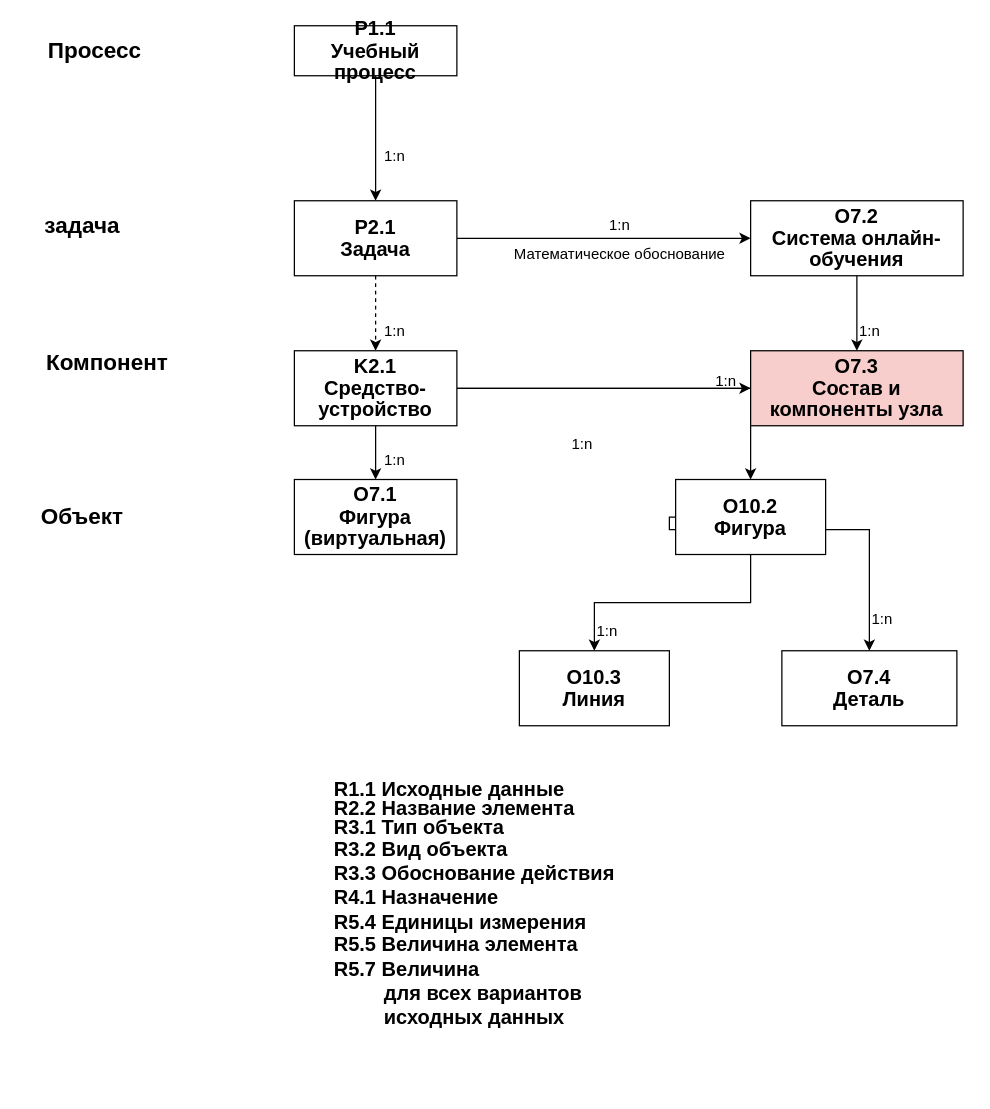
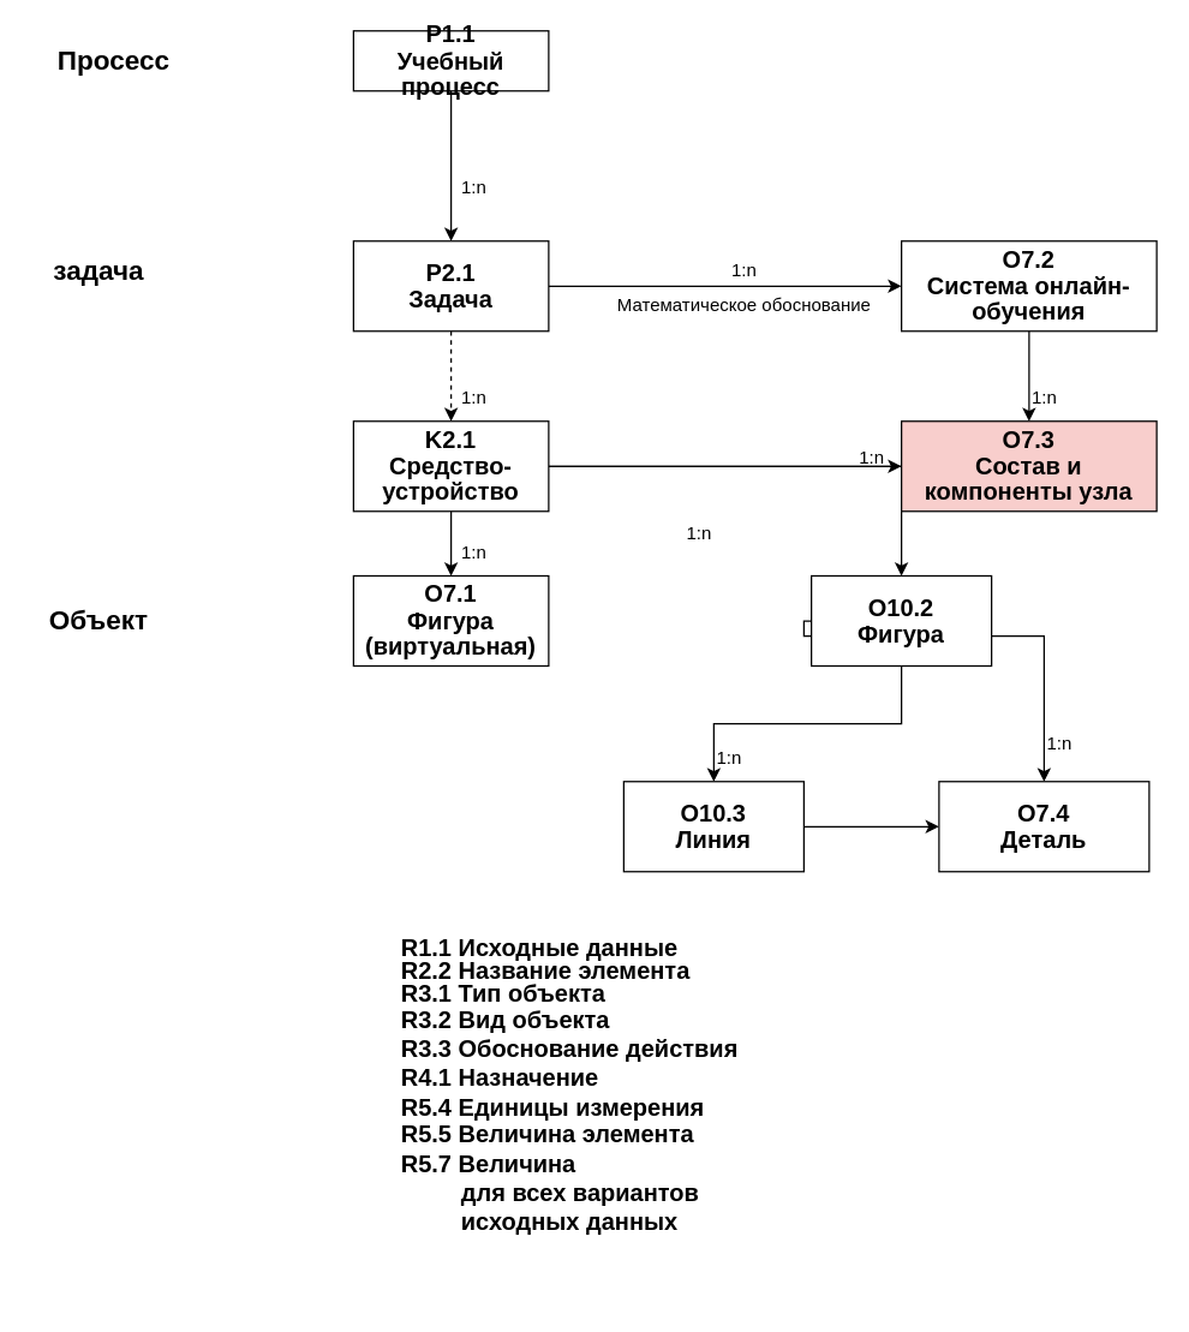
  <mxCell id="0" />
  <mxCell id="1" parent="0" />
  <mxCell id="2" value="" style="edgeStyle=orthogonalEdgeStyle;rounded=0;orthogonalLoop=1;jettySize=auto;html=1;" edge="1" parent="1" source="3" target="7"><mxGeometry relative="1" as="geometry" /></mxCell>
  <mxCell id="3" value="&lt;b&gt;&lt;span style=&quot;font-size:12.0pt;line-height:107%;&lt;br/&gt;font-family:&amp;quot;Times New Roman&amp;quot;,serif;mso-fareast-font-family:&amp;quot;Times New Roman&amp;quot;;&lt;br/&gt;mso-ansi-language:RU;mso-fareast-language:RU;mso-bidi-language:AR-SA&quot;&gt;P1.1&lt;br/&gt;Учебный процесс&lt;/span&gt;&lt;/b&gt;" style="rounded=0;whiteSpace=wrap;html=1;" vertex="1" parent="1"><mxGeometry x="235" y="20" width="130" height="40" as="geometry" /></mxCell>
  <mxCell id="4" value="&lt;font style=&quot;font-size: 18px;&quot;&gt;&lt;b&gt;Просесс&lt;/b&gt;&lt;/font&gt;" style="text;html=1;align=center;verticalAlign=middle;resizable=0;points=[];autosize=1;strokeColor=none;fillColor=none;" vertex="1" parent="1"><mxGeometry x="25" y="20" width="100" height="40" as="geometry" /></mxCell>
  <mxCell id="5" style="edgeStyle=orthogonalEdgeStyle;rounded=0;orthogonalLoop=1;jettySize=auto;html=1;exitX=1;exitY=0.5;exitDx=0;exitDy=0;entryX=0;entryY=0.5;entryDx=0;entryDy=0;" edge="1" parent="1" source="7" target="13"><mxGeometry relative="1" as="geometry" /></mxCell>
  <mxCell id="6" style="edgeStyle=orthogonalEdgeStyle;rounded=0;orthogonalLoop=1;jettySize=auto;html=1;exitX=0.5;exitY=1;exitDx=0;exitDy=0;entryX=0.5;entryY=0;entryDx=0;entryDy=0;dashed=1;" edge="1" parent="1" source="7" target="11"><mxGeometry relative="1" as="geometry" /></mxCell>
  <mxCell id="7" value="&lt;b&gt;&lt;span style=&quot;font-size:12.0pt;line-height:107%;&lt;br/&gt;font-family:&amp;quot;Times New Roman&amp;quot;,serif;mso-fareast-font-family:&amp;quot;Times New Roman&amp;quot;;&lt;br/&gt;mso-ansi-language:RU;mso-fareast-language:RU;mso-bidi-language:AR-SA&quot;&gt;P2.1&lt;br/&gt;Задача&lt;/span&gt;&lt;/b&gt;" style="whiteSpace=wrap;html=1;rounded=0;" vertex="1" parent="1"><mxGeometry x="235" y="160" width="130" height="60" as="geometry" /></mxCell>
  <mxCell id="8" style="edgeStyle=orthogonalEdgeStyle;rounded=0;orthogonalLoop=1;jettySize=auto;html=1;exitX=1;exitY=0.5;exitDx=0;exitDy=0;entryX=0;entryY=0.5;entryDx=0;entryDy=0;" edge="1" parent="1" source="11" target="18"><mxGeometry relative="1" as="geometry" /></mxCell>
  <mxCell id="9" style="edgeStyle=orthogonalEdgeStyle;rounded=0;orthogonalLoop=1;jettySize=auto;html=1;exitX=0.5;exitY=1;exitDx=0;exitDy=0;entryX=0.5;entryY=0;entryDx=0;entryDy=0;" edge="1" parent="1" source="11" target="14"><mxGeometry relative="1" as="geometry" /></mxCell>
  <mxCell id="10" style="edgeStyle=orthogonalEdgeStyle;rounded=0;orthogonalLoop=1;jettySize=auto;html=1;exitX=1;exitY=0.5;exitDx=0;exitDy=0;entryX=0.5;entryY=0;entryDx=0;entryDy=0;" edge="1" parent="1" source="11" target="17"><mxGeometry relative="1" as="geometry" /></mxCell>
  <mxCell id="11" value="&lt;b&gt;&lt;span style=&quot;font-size:12.0pt;line-height:107%;&lt;br/&gt;font-family:&amp;quot;Times New Roman&amp;quot;,serif;mso-fareast-font-family:&amp;quot;Times New Roman&amp;quot;;&lt;br/&gt;mso-ansi-language:RU;mso-fareast-language:RU;mso-bidi-language:AR-SA&quot;&gt;K2.1&lt;br/&gt;Средство-устройство&lt;/span&gt;&lt;/b&gt;" style="rounded=0;whiteSpace=wrap;html=1;" vertex="1" parent="1"><mxGeometry x="235" y="280" width="130" height="60" as="geometry" /></mxCell>
  <mxCell id="12" style="edgeStyle=orthogonalEdgeStyle;rounded=0;orthogonalLoop=1;jettySize=auto;html=1;exitX=0.5;exitY=1;exitDx=0;exitDy=0;entryX=0.5;entryY=0;entryDx=0;entryDy=0;" edge="1" parent="1" source="13" target="18"><mxGeometry relative="1" as="geometry" /></mxCell>
  <mxCell id="13" value="&lt;b&gt;&lt;span style=&quot;font-size:12.0pt;line-height:107%;&lt;br/&gt;font-family:&amp;quot;Times New Roman&amp;quot;,serif;mso-fareast-font-family:&amp;quot;Times New Roman&amp;quot;;&lt;br/&gt;mso-ansi-language:RU;mso-fareast-language:RU;mso-bidi-language:AR-SA&quot;&gt;O7.2&lt;br/&gt;Система онлайн-обучения&lt;/span&gt;&lt;/b&gt;" style="rounded=0;whiteSpace=wrap;html=1;" vertex="1" parent="1"><mxGeometry x="600" y="160" width="170" height="60" as="geometry" /></mxCell>
  <mxCell id="14" value="&lt;b&gt;&lt;span style=&quot;font-size:12.0pt;line-height:107%;&lt;br/&gt;font-family:&amp;quot;Times New Roman&amp;quot;,serif;mso-fareast-font-family:&amp;quot;Times New Roman&amp;quot;;&lt;br/&gt;mso-ansi-language:RU;mso-fareast-language:RU;mso-bidi-language:AR-SA&quot;&gt;O7.1&lt;br/&gt;Фигура (виртуальная)&lt;/span&gt;&lt;/b&gt;" style="rounded=0;whiteSpace=wrap;html=1;" vertex="1" parent="1"><mxGeometry x="235" y="383" width="130" height="60" as="geometry" /></mxCell>
  <mxCell id="15" style="edgeStyle=orthogonalEdgeStyle;rounded=0;orthogonalLoop=1;jettySize=auto;html=1;exitX=0.5;exitY=1;exitDx=0;exitDy=0;entryX=0.5;entryY=0;entryDx=0;entryDy=0;" edge="1" parent="1" source="17" target="20"><mxGeometry relative="1" as="geometry" /></mxCell>
  <mxCell id="16" style="edgeStyle=orthogonalEdgeStyle;rounded=0;orthogonalLoop=1;jettySize=auto;html=1;exitX=1;exitY=0.5;exitDx=0;exitDy=0;entryX=0.5;entryY=0;entryDx=0;entryDy=0;" edge="1" parent="1" source="17" target="21"><mxGeometry relative="1" as="geometry"><Array as="points"><mxPoint x="535" y="423" /><mxPoint x="695" y="423" /></Array></mxGeometry></mxCell>
  <mxCell id="17" value="&lt;b&gt;&lt;span style=&quot;font-size:12.0pt;line-height:107%;&lt;br/&gt;font-family:&amp;quot;Times New Roman&amp;quot;,serif;mso-fareast-font-family:&amp;quot;Times New Roman&amp;quot;;&lt;br/&gt;mso-ansi-language:RU;mso-fareast-language:RU;mso-bidi-language:AR-SA&quot;&gt;O10.2&lt;br/&gt;Фигура&lt;/span&gt;&lt;/b&gt;" style="rounded=0;whiteSpace=wrap;html=1;" vertex="1" parent="1"><mxGeometry x="540" y="383" width="120" height="60" as="geometry" /></mxCell>
  <mxCell id="18" value="&lt;b&gt;&lt;span style=&quot;font-size:12.0pt;line-height:107%;&lt;br/&gt;font-family:&amp;quot;Times New Roman&amp;quot;,serif;mso-fareast-font-family:&amp;quot;Times New Roman&amp;quot;;&lt;br/&gt;mso-ansi-language:RU;mso-fareast-language:RU;mso-bidi-language:AR-SA&quot;&gt;O7.3&lt;br/&gt;Состав и компоненты узла&lt;/span&gt;&lt;/b&gt;" style="rounded=0;whiteSpace=wrap;html=1;fillColor=#f8cecc;" vertex="1" parent="1"><mxGeometry x="600" y="280" width="170" height="60" as="geometry" /></mxCell>
+ <mxCell id="19" style="edgeStyle=orthogonalEdgeStyle;rounded=0;orthogonalLoop=1;jettySize=auto;html=1;exitX=1;exitY=0.5;exitDx=0;exitDy=0;entryX=0;entryY=0.5;entryDx=0;entryDy=0;" edge="1" parent="1" source="20" target="21"><mxGeometry relative="1" as="geometry" /></mxCell>
  <mxCell id="20" value="&lt;b&gt;&lt;span style=&quot;font-size:12.0pt;line-height:107%;&lt;br/&gt;font-family:&amp;quot;Times New Roman&amp;quot;,serif;mso-fareast-font-family:&amp;quot;Times New Roman&amp;quot;;&lt;br/&gt;mso-ansi-language:RU;mso-fareast-language:RU;mso-bidi-language:AR-SA&quot;&gt;O10.3&lt;br/&gt;Линия&lt;/span&gt;&lt;/b&gt;" style="rounded=0;whiteSpace=wrap;html=1;" vertex="1" parent="1"><mxGeometry x="415" y="520" width="120" height="60" as="geometry" /></mxCell>
  <mxCell id="21" value="&lt;b&gt;&lt;span style=&quot;font-size:12.0pt;line-height:107%;&lt;br/&gt;font-family:&amp;quot;Times New Roman&amp;quot;,serif;mso-fareast-font-family:&amp;quot;Times New Roman&amp;quot;;&lt;br/&gt;mso-ansi-language:RU;mso-fareast-language:RU;mso-bidi-language:AR-SA&quot;&gt;O7.4&lt;br/&gt;Деталь&lt;/span&gt;&lt;/b&gt;" style="rounded=0;whiteSpace=wrap;html=1;" vertex="1" parent="1"><mxGeometry x="625" y="520" width="140" height="60" as="geometry" /></mxCell>
  <mxCell id="22" value="&lt;font style=&quot;font-size: 18px;&quot;&gt;&lt;b&gt;задача&lt;/b&gt;&lt;/font&gt;" style="text;html=1;align=center;verticalAlign=middle;resizable=0;points=[];autosize=1;strokeColor=none;fillColor=none;" vertex="1" parent="1"><mxGeometry x="25" y="160" width="80" height="40" as="geometry" /></mxCell>
- <mxCell id="23" value="&lt;font style=&quot;font-size: 18px;&quot;&gt;&lt;b&gt;Компонент&lt;/b&gt;&lt;/font&gt;" style="text;html=1;align=center;verticalAlign=middle;resizable=0;points=[];autosize=1;strokeColor=none;fillColor=none;" vertex="1" parent="1"><mxGeometry x="25" y="270" width="120" height="40" as="geometry" /></mxCell>
  <mxCell id="24" value="&lt;font style=&quot;font-size: 18px;&quot;&gt;&lt;b&gt;Объект&lt;/b&gt;&lt;/font&gt;" style="text;html=1;align=center;verticalAlign=middle;resizable=0;points=[];autosize=1;strokeColor=none;fillColor=none;" vertex="1" parent="1"><mxGeometry x="20" y="393" width="90" height="40" as="geometry" /></mxCell>
  <mxCell id="25" value="1:n" style="text;html=1;align=center;verticalAlign=middle;resizable=0;points=[];autosize=1;strokeColor=none;fillColor=none;" vertex="1" parent="1"><mxGeometry x="295" y="110" width="40" height="30" as="geometry" /></mxCell>
  <mxCell id="26" value="1:n" style="text;html=1;align=center;verticalAlign=middle;resizable=0;points=[];autosize=1;strokeColor=none;fillColor=none;" vertex="1" parent="1"><mxGeometry x="295" y="250" width="40" height="30" as="geometry" /></mxCell>
  <mxCell id="27" value="1:n" style="text;html=1;align=center;verticalAlign=middle;resizable=0;points=[];autosize=1;strokeColor=none;fillColor=none;" vertex="1" parent="1"><mxGeometry x="475" y="165" width="40" height="30" as="geometry" /></mxCell>
  <mxCell id="28" value="Математическое обоснование" style="text;html=1;align=center;verticalAlign=middle;resizable=0;points=[];autosize=1;strokeColor=none;fillColor=none;" vertex="1" parent="1"><mxGeometry x="400" y="188" width="190" height="30" as="geometry" /></mxCell>
  <mxCell id="29" value="1:n" style="text;html=1;align=center;verticalAlign=middle;resizable=0;points=[];autosize=1;strokeColor=none;fillColor=none;" vertex="1" parent="1"><mxGeometry x="295" y="353" width="40" height="30" as="geometry" /></mxCell>
  <mxCell id="30" value="1:n" style="text;html=1;align=center;verticalAlign=middle;resizable=0;points=[];autosize=1;strokeColor=none;fillColor=none;" vertex="1" parent="1"><mxGeometry x="445" y="340" width="40" height="30" as="geometry" /></mxCell>
  <mxCell id="31" value="1:n" style="text;html=1;align=center;verticalAlign=middle;resizable=0;points=[];autosize=1;strokeColor=none;fillColor=none;" vertex="1" parent="1"><mxGeometry x="675" y="250" width="40" height="30" as="geometry" /></mxCell>
  <mxCell id="32" value="1:n" style="text;html=1;align=center;verticalAlign=middle;resizable=0;points=[];autosize=1;strokeColor=none;fillColor=none;" vertex="1" parent="1"><mxGeometry x="560" y="290" width="40" height="30" as="geometry" /></mxCell>
  <mxCell id="33" value="1:n" style="text;html=1;align=center;verticalAlign=middle;resizable=0;points=[];autosize=1;strokeColor=none;fillColor=none;" vertex="1" parent="1"><mxGeometry x="465" y="490" width="40" height="30" as="geometry" /></mxCell>
  <mxCell id="34" value="1:n" style="text;html=1;align=center;verticalAlign=middle;resizable=0;points=[];autosize=1;strokeColor=none;fillColor=none;" vertex="1" parent="1"><mxGeometry x="685" y="480" width="40" height="30" as="geometry" /></mxCell>
  <mxCell id="35" value="&lt;div style=&quot;text-align: left;&quot;&gt;&lt;br&gt;&lt;/div&gt;" style="text;html=1;align=center;verticalAlign=middle;resizable=0;points=[];autosize=1;strokeColor=none;fillColor=none;" vertex="1" parent="1"><mxGeometry x="440" y="835" width="20" height="30" as="geometry" /></mxCell>
  <mxCell id="36" value="&lt;div&gt;&lt;font face=&quot;Helvetica&quot; style=&quot;font-size: 16px;&quot;&gt;&lt;b style=&quot;color: light-dark(rgb(0, 0, 0), rgb(255, 255, 255)); text-wrap-mode: nowrap; background-color: transparent;&quot;&gt;&lt;span style=&quot;line-height: 17.12px;&quot;&gt;R1.1 Исходные данные&lt;/span&gt;&lt;/b&gt;&lt;b style=&quot;&quot;&gt;&lt;span style=&quot;line-height: 107%;&quot;&gt;&lt;/span&gt;&lt;/b&gt;&lt;/font&gt;&lt;/div&gt;&lt;b&gt;&lt;span style=&quot;line-height: 107%;&quot;&gt;&lt;font size=&quot;3&quot; face=&quot;Helvetica&quot; style=&quot;&quot;&gt;R2.2 Название элемента&lt;/font&gt;&lt;/span&gt;&lt;/b&gt;&lt;div&gt;&lt;span style=&quot;line-height: 107%;&quot;&gt;&lt;font face=&quot;Helvetica&quot; size=&quot;3&quot;&gt;&lt;b&gt;R3.1 Тип объекта&lt;/b&gt;&lt;/font&gt;&lt;/span&gt;&lt;/div&gt;&lt;div&gt;&lt;font face=&quot;Helvetica&quot; size=&quot;3&quot;&gt;&lt;b&gt;R3.2 Вид объекта&lt;br&gt;&lt;/b&gt;&lt;/font&gt;&lt;div&gt;&lt;font face=&quot;Helvetica&quot; size=&quot;3&quot;&gt;&lt;b style=&quot;text-wrap-mode: nowrap;&quot;&gt;R3.3 Обоснование действия&lt;/b&gt;&lt;b&gt;&lt;span style=&quot;line-height: 107%;&quot;&gt;&lt;/span&gt;&lt;/b&gt;&lt;/font&gt;&lt;/div&gt;&lt;div&gt;&lt;div style=&quot;text-wrap-mode: nowrap;&quot;&gt;&lt;font face=&quot;Helvetica&quot; size=&quot;3&quot;&gt;&lt;b&gt;&lt;span style=&quot;line-height: 17.12px;&quot;&gt;R4.1 Назначение&lt;/span&gt;&lt;/b&gt;&lt;b&gt;&lt;span style=&quot;line-height: 17.12px;&quot;&gt;&lt;/span&gt;&lt;/b&gt;&lt;/font&gt;&lt;/div&gt;&lt;div style=&quot;text-wrap-mode: nowrap;&quot;&gt;&lt;font face=&quot;Helvetica&quot; size=&quot;3&quot;&gt;&lt;b&gt;&lt;span style=&quot;line-height: 17.12px;&quot;&gt;R5.4 Единицы измерения&lt;/span&gt;&lt;/b&gt;&lt;b&gt;&lt;span style=&quot;line-height: 17.12px;&quot;&gt;&lt;/span&gt;&lt;/b&gt;&lt;/font&gt;&lt;/div&gt;&lt;div style=&quot;text-wrap-mode: nowrap;&quot;&gt;&lt;b&gt;&lt;span style=&quot;line-height: 17.12px;&quot;&gt;&lt;font face=&quot;Helvetica&quot; size=&quot;3&quot;&gt;R5.5 Величина элемента&lt;/font&gt;&lt;/span&gt;&lt;/b&gt;&lt;/div&gt;&lt;/div&gt;&lt;/div&gt;&lt;div style=&quot;text-wrap-mode: nowrap;&quot;&gt;&lt;font face=&quot;Helvetica&quot; size=&quot;3&quot;&gt;&lt;b&gt;R5.7&amp;nbsp;&lt;span style=&quot;background-color: transparent; color: light-dark(rgb(0, 0, 0), rgb(255, 255, 255)); text-wrap-mode: wrap;&quot;&gt;Величина&lt;/span&gt;&lt;/b&gt;&lt;/font&gt;&lt;/div&gt;&lt;div style=&quot;text-wrap-mode: nowrap;&quot;&gt;&lt;font face=&quot;Helvetica&quot; size=&quot;3&quot;&gt;&lt;b&gt;&lt;span style=&quot;background-color: transparent; color: light-dark(rgb(0, 0, 0), rgb(255, 255, 255)); text-wrap-mode: wrap;&quot;&gt;&amp;nbsp; &amp;nbsp; &amp;nbsp; &amp;nbsp; &amp;nbsp;для всех вариантов&lt;/span&gt;&lt;/b&gt;&lt;/font&gt;&lt;/div&gt;&lt;div style=&quot;text-wrap-mode: nowrap;&quot;&gt;&lt;font face=&quot;Helvetica&quot; size=&quot;3&quot;&gt;&lt;b&gt;&lt;span style=&quot;background-color: transparent; color: light-dark(rgb(0, 0, 0), rgb(255, 255, 255)); text-wrap-mode: wrap;&quot;&gt;&amp;nbsp; &amp;nbsp; &amp;nbsp; &amp;nbsp; &amp;nbsp;исходных данных&lt;/span&gt;&lt;/b&gt;&lt;/font&gt;&lt;/div&gt;" style="text;whiteSpace=wrap;html=1;" vertex="1" parent="1"><mxGeometry x="265" y="615" width="240" height="220" as="geometry" /></mxCell>
